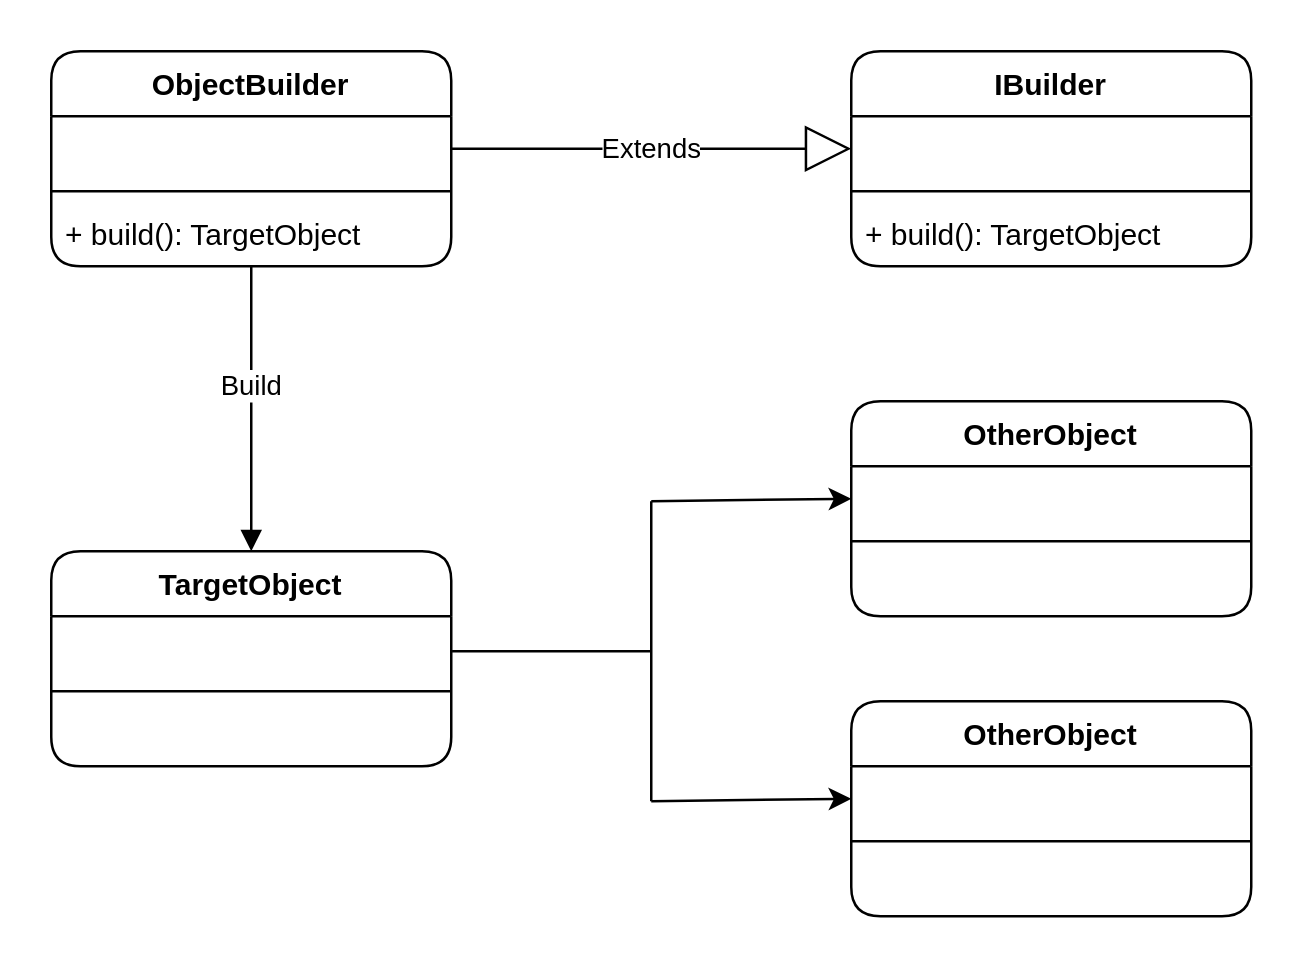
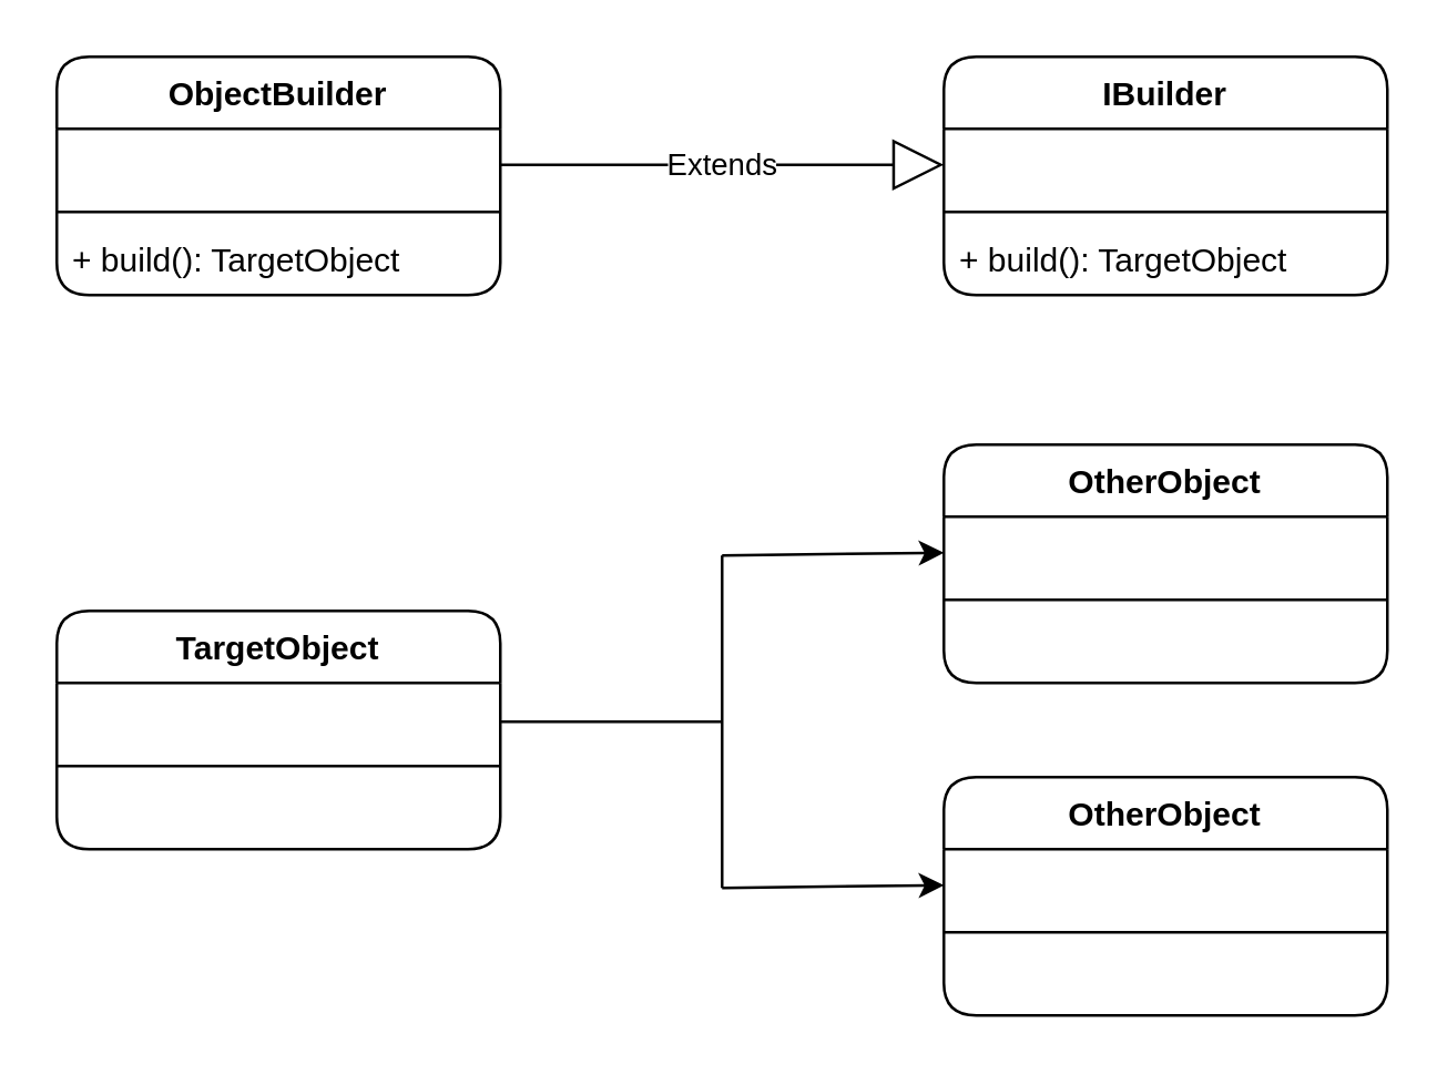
  <mxCell id="0" />
  <mxCell id="1" parent="0" />
  <mxCell id="2" value="ObjectBuilder" style="swimlane;fontStyle=1;align=center;verticalAlign=top;childLayout=stackLayout;horizontal=1;startSize=26;horizontalStack=0;resizeParent=1;resizeParentMax=0;resizeLast=0;collapsible=1;marginBottom=0;rounded=1;" vertex="1" parent="1"><mxGeometry x="20" y="20" width="160" height="86" as="geometry" /></mxCell>
  <mxCell id="3" value=" " style="text;strokeColor=none;fillColor=none;align=left;verticalAlign=top;spacingLeft=4;spacingRight=4;overflow=hidden;rotatable=0;points=[[0,0.5],[1,0.5]];portConstraint=eastwest;" vertex="1" parent="2"><mxGeometry y="26" width="160" height="26" as="geometry" /></mxCell>
  <mxCell id="4" value="" style="line;strokeWidth=1;fillColor=none;align=left;verticalAlign=middle;spacingTop=-1;spacingLeft=3;spacingRight=3;rotatable=0;labelPosition=right;points=[];portConstraint=eastwest;strokeColor=inherit;" vertex="1" parent="2"><mxGeometry y="52" width="160" height="8" as="geometry" /></mxCell>
  <mxCell id="5" value="+ build(): TargetObject" style="text;strokeColor=none;fillColor=none;align=left;verticalAlign=top;spacingLeft=4;spacingRight=4;overflow=hidden;rotatable=0;points=[[0,0.5],[1,0.5]];portConstraint=eastwest;" vertex="1" parent="2"><mxGeometry y="60" width="160" height="26" as="geometry" /></mxCell>
  <mxCell id="6" value="IBuilder" style="swimlane;fontStyle=1;align=center;verticalAlign=top;childLayout=stackLayout;horizontal=1;startSize=26;horizontalStack=0;resizeParent=1;resizeParentMax=0;resizeLast=0;collapsible=1;marginBottom=0;rounded=1;" vertex="1" parent="1"><mxGeometry x="340" y="20" width="160" height="86" as="geometry" /></mxCell>
  <mxCell id="7" value=" " style="text;strokeColor=none;fillColor=none;align=left;verticalAlign=top;spacingLeft=4;spacingRight=4;overflow=hidden;rotatable=0;points=[[0,0.5],[1,0.5]];portConstraint=eastwest;rounded=1;" vertex="1" parent="6"><mxGeometry y="26" width="160" height="26" as="geometry" /></mxCell>
  <mxCell id="8" value="" style="line;strokeWidth=1;fillColor=none;align=left;verticalAlign=middle;spacingTop=-1;spacingLeft=3;spacingRight=3;rotatable=0;labelPosition=right;points=[];portConstraint=eastwest;strokeColor=inherit;rounded=1;" vertex="1" parent="6"><mxGeometry y="52" width="160" height="8" as="geometry" /></mxCell>
  <mxCell id="9" value="+ build(): TargetObject" style="text;strokeColor=none;fillColor=none;align=left;verticalAlign=top;spacingLeft=4;spacingRight=4;overflow=hidden;rotatable=0;points=[[0,0.5],[1,0.5]];portConstraint=eastwest;rounded=1;" vertex="1" parent="6"><mxGeometry y="60" width="160" height="26" as="geometry" /></mxCell>
  <mxCell id="10" value="OtherObject" style="swimlane;fontStyle=1;align=center;verticalAlign=top;childLayout=stackLayout;horizontal=1;startSize=26;horizontalStack=0;resizeParent=1;resizeParentMax=0;resizeLast=0;collapsible=1;marginBottom=0;rounded=1;" vertex="1" parent="1"><mxGeometry x="340" y="160" width="160" height="86" as="geometry" /></mxCell>
  <mxCell id="11" value=" " style="text;strokeColor=none;fillColor=none;align=left;verticalAlign=top;spacingLeft=4;spacingRight=4;overflow=hidden;rotatable=0;points=[[0,0.5],[1,0.5]];portConstraint=eastwest;rounded=1;" vertex="1" parent="10"><mxGeometry y="26" width="160" height="26" as="geometry" /></mxCell>
  <mxCell id="12" value="" style="line;strokeWidth=1;fillColor=none;align=left;verticalAlign=middle;spacingTop=-1;spacingLeft=3;spacingRight=3;rotatable=0;labelPosition=right;points=[];portConstraint=eastwest;strokeColor=inherit;rounded=1;" vertex="1" parent="10"><mxGeometry y="52" width="160" height="8" as="geometry" /></mxCell>
  <mxCell id="13" value=" " style="text;strokeColor=none;fillColor=none;align=left;verticalAlign=top;spacingLeft=4;spacingRight=4;overflow=hidden;rotatable=0;points=[[0,0.5],[1,0.5]];portConstraint=eastwest;rounded=1;" vertex="1" parent="10"><mxGeometry y="60" width="160" height="26" as="geometry" /></mxCell>
  <mxCell id="14" value="TargetObject&#10;" style="swimlane;fontStyle=1;align=center;verticalAlign=top;childLayout=stackLayout;horizontal=1;startSize=26;horizontalStack=0;resizeParent=1;resizeParentMax=0;resizeLast=0;collapsible=1;marginBottom=0;rounded=1;" vertex="1" parent="1"><mxGeometry x="20" y="220" width="160" height="86" as="geometry" /></mxCell>
  <mxCell id="15" value=" " style="text;strokeColor=none;fillColor=none;align=left;verticalAlign=top;spacingLeft=4;spacingRight=4;overflow=hidden;rotatable=0;points=[[0,0.5],[1,0.5]];portConstraint=eastwest;rounded=1;" vertex="1" parent="14"><mxGeometry y="26" width="160" height="26" as="geometry" /></mxCell>
  <mxCell id="16" value="" style="line;strokeWidth=1;fillColor=none;align=left;verticalAlign=middle;spacingTop=-1;spacingLeft=3;spacingRight=3;rotatable=0;labelPosition=right;points=[];portConstraint=eastwest;strokeColor=inherit;rounded=1;" vertex="1" parent="14"><mxGeometry y="52" width="160" height="8" as="geometry" /></mxCell>
  <mxCell id="17" value=" " style="text;strokeColor=none;fillColor=none;align=left;verticalAlign=top;spacingLeft=4;spacingRight=4;overflow=hidden;rotatable=0;points=[[0,0.5],[1,0.5]];portConstraint=eastwest;rounded=1;" vertex="1" parent="14"><mxGeometry y="60" width="160" height="26" as="geometry" /></mxCell>
  <mxCell id="18" value="OtherObject" style="swimlane;fontStyle=1;align=center;verticalAlign=top;childLayout=stackLayout;horizontal=1;startSize=26;horizontalStack=0;resizeParent=1;resizeParentMax=0;resizeLast=0;collapsible=1;marginBottom=0;rounded=1;" vertex="1" parent="1"><mxGeometry x="340" y="280" width="160" height="86" as="geometry" /></mxCell>
  <mxCell id="19" value=" " style="text;strokeColor=none;fillColor=none;align=left;verticalAlign=top;spacingLeft=4;spacingRight=4;overflow=hidden;rotatable=0;points=[[0,0.5],[1,0.5]];portConstraint=eastwest;rounded=1;" vertex="1" parent="18"><mxGeometry y="26" width="160" height="26" as="geometry" /></mxCell>
  <mxCell id="20" value="" style="line;strokeWidth=1;fillColor=none;align=left;verticalAlign=middle;spacingTop=-1;spacingLeft=3;spacingRight=3;rotatable=0;labelPosition=right;points=[];portConstraint=eastwest;strokeColor=inherit;rounded=1;" vertex="1" parent="18"><mxGeometry y="52" width="160" height="8" as="geometry" /></mxCell>
  <mxCell id="21" value=" " style="text;strokeColor=none;fillColor=none;align=left;verticalAlign=top;spacingLeft=4;spacingRight=4;overflow=hidden;rotatable=0;points=[[0,0.5],[1,0.5]];portConstraint=eastwest;rounded=1;" vertex="1" parent="18"><mxGeometry y="60" width="160" height="26" as="geometry" /></mxCell>
  <mxCell id="22" value="Extends" style="endArrow=block;endSize=16;endFill=0;html=1;rounded=0;exitX=1;exitY=0.5;exitDx=0;exitDy=0;entryX=0;entryY=0.5;entryDx=0;entryDy=0;" edge="1" parent="1" source="3" target="7"><mxGeometry width="160" relative="1" as="geometry"><mxPoint x="230" y="290" as="sourcePoint" /><mxPoint x="390" y="290" as="targetPoint" /></mxGeometry></mxCell>
- <mxCell id="23" value="Build" style="html=1;verticalAlign=bottom;endArrow=block;rounded=0;entryX=0.5;entryY=0;entryDx=0;entryDy=0;exitX=0.5;exitY=1;exitDx=0;exitDy=0;" edge="1" parent="1" source="2" target="14"><mxGeometry width="80" relative="1" as="geometry"><mxPoint x="100" y="120" as="sourcePoint" /><mxPoint x="350" y="260" as="targetPoint" /></mxGeometry></mxCell>
  <mxCell id="24" value="" style="endArrow=classic;html=1;rounded=0;entryX=0;entryY=0.5;entryDx=0;entryDy=0;" edge="1" parent="1" target="11"><mxGeometry width="50" height="50" relative="1" as="geometry"><mxPoint x="260" y="200" as="sourcePoint" /><mxPoint x="220" y="170" as="targetPoint" /></mxGeometry></mxCell>
  <mxCell id="25" value="" style="endArrow=none;html=1;rounded=0;exitX=1.002;exitY=0.538;exitDx=0;exitDy=0;exitPerimeter=0;" edge="1" parent="1" source="15"><mxGeometry width="50" height="50" relative="1" as="geometry"><mxPoint x="280" y="330" as="sourcePoint" /><mxPoint x="260" y="260" as="targetPoint" /></mxGeometry></mxCell>
  <mxCell id="26" value="" style="endArrow=classic;html=1;rounded=0;entryX=0;entryY=0.5;entryDx=0;entryDy=0;" edge="1" parent="1" target="19"><mxGeometry width="50" height="50" relative="1" as="geometry"><mxPoint x="260" y="320" as="sourcePoint" /><mxPoint x="320" y="300" as="targetPoint" /></mxGeometry></mxCell>
  <mxCell id="27" value="" style="endArrow=none;html=1;rounded=0;" edge="1" parent="1"><mxGeometry width="50" height="50" relative="1" as="geometry"><mxPoint x="260" y="320" as="sourcePoint" /><mxPoint x="260" y="200" as="targetPoint" /></mxGeometry></mxCell>
